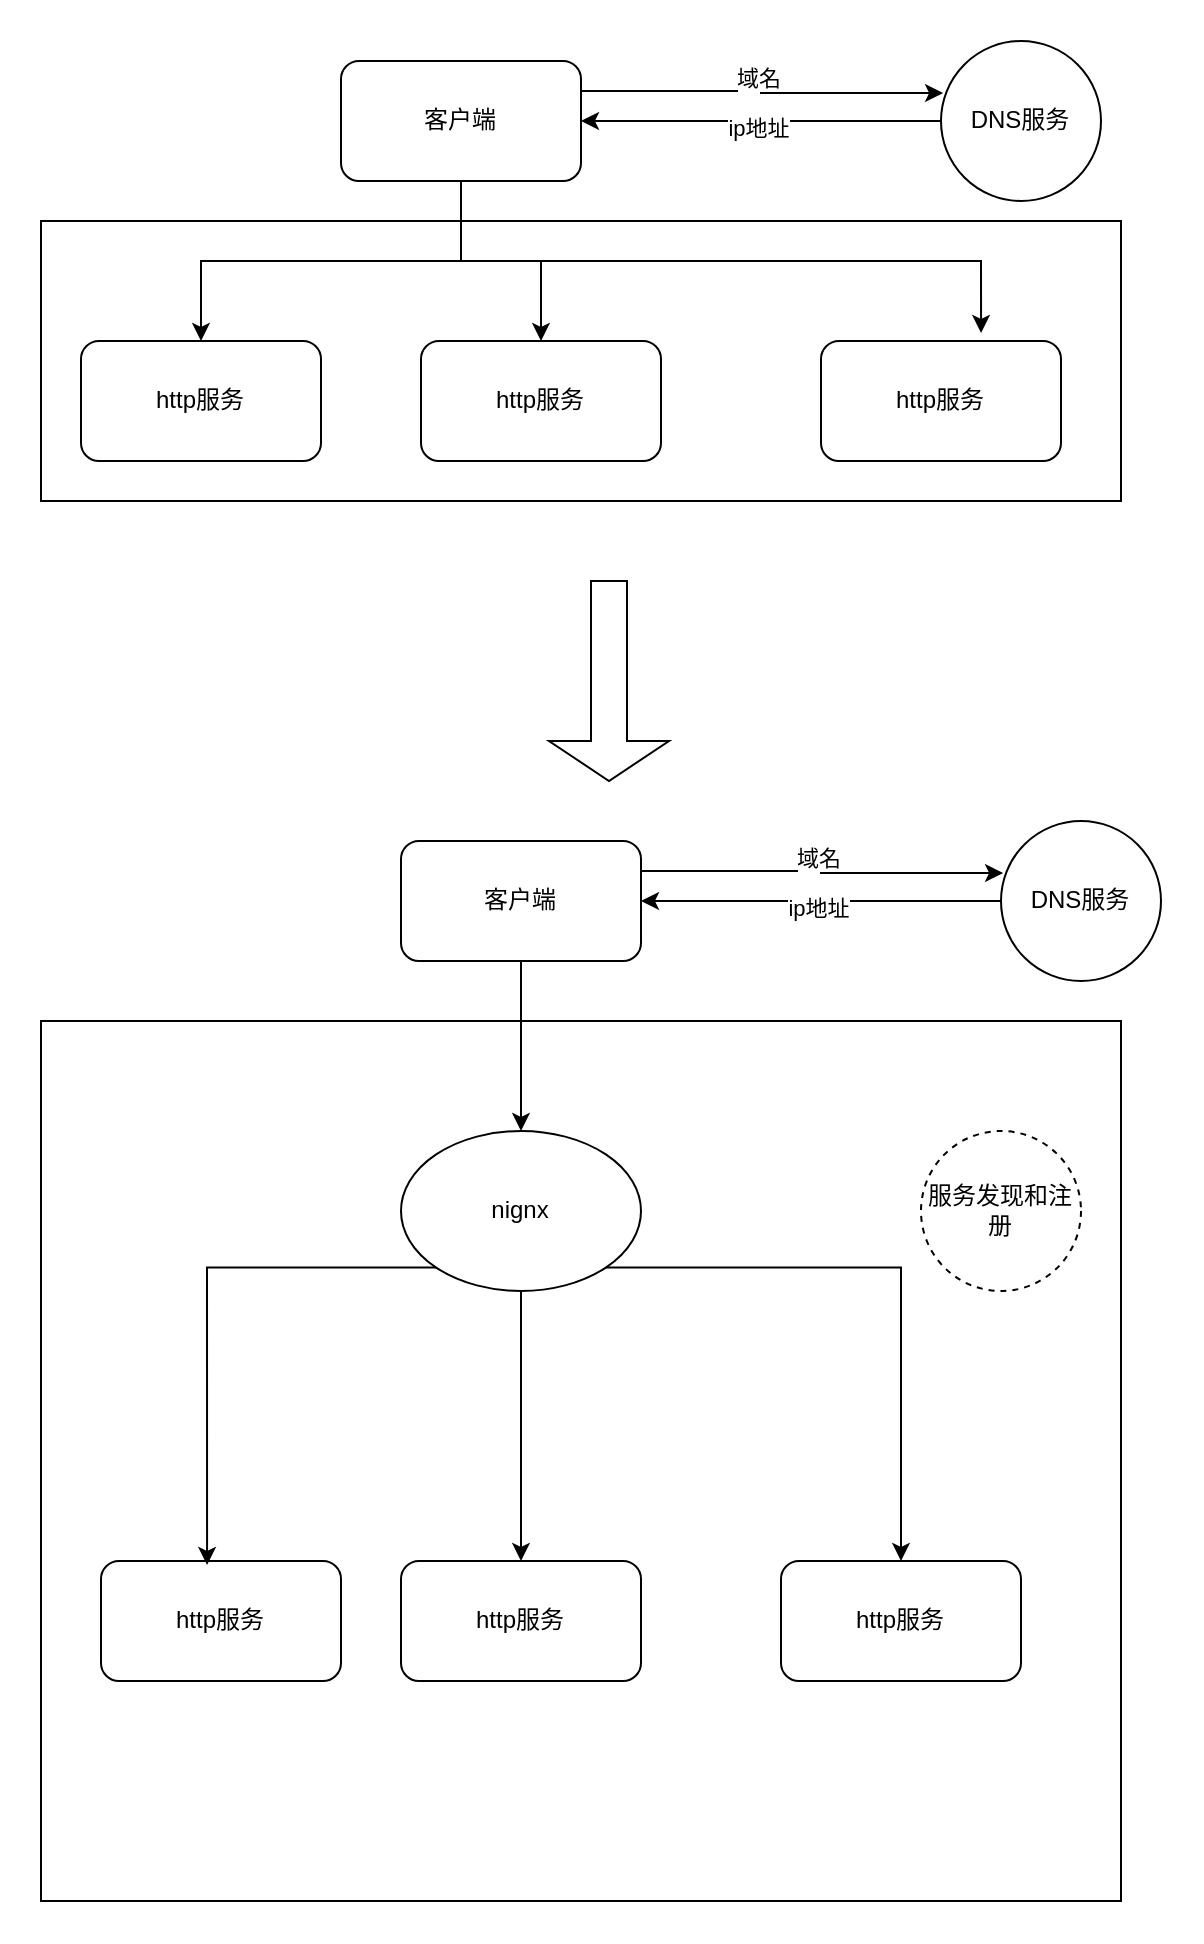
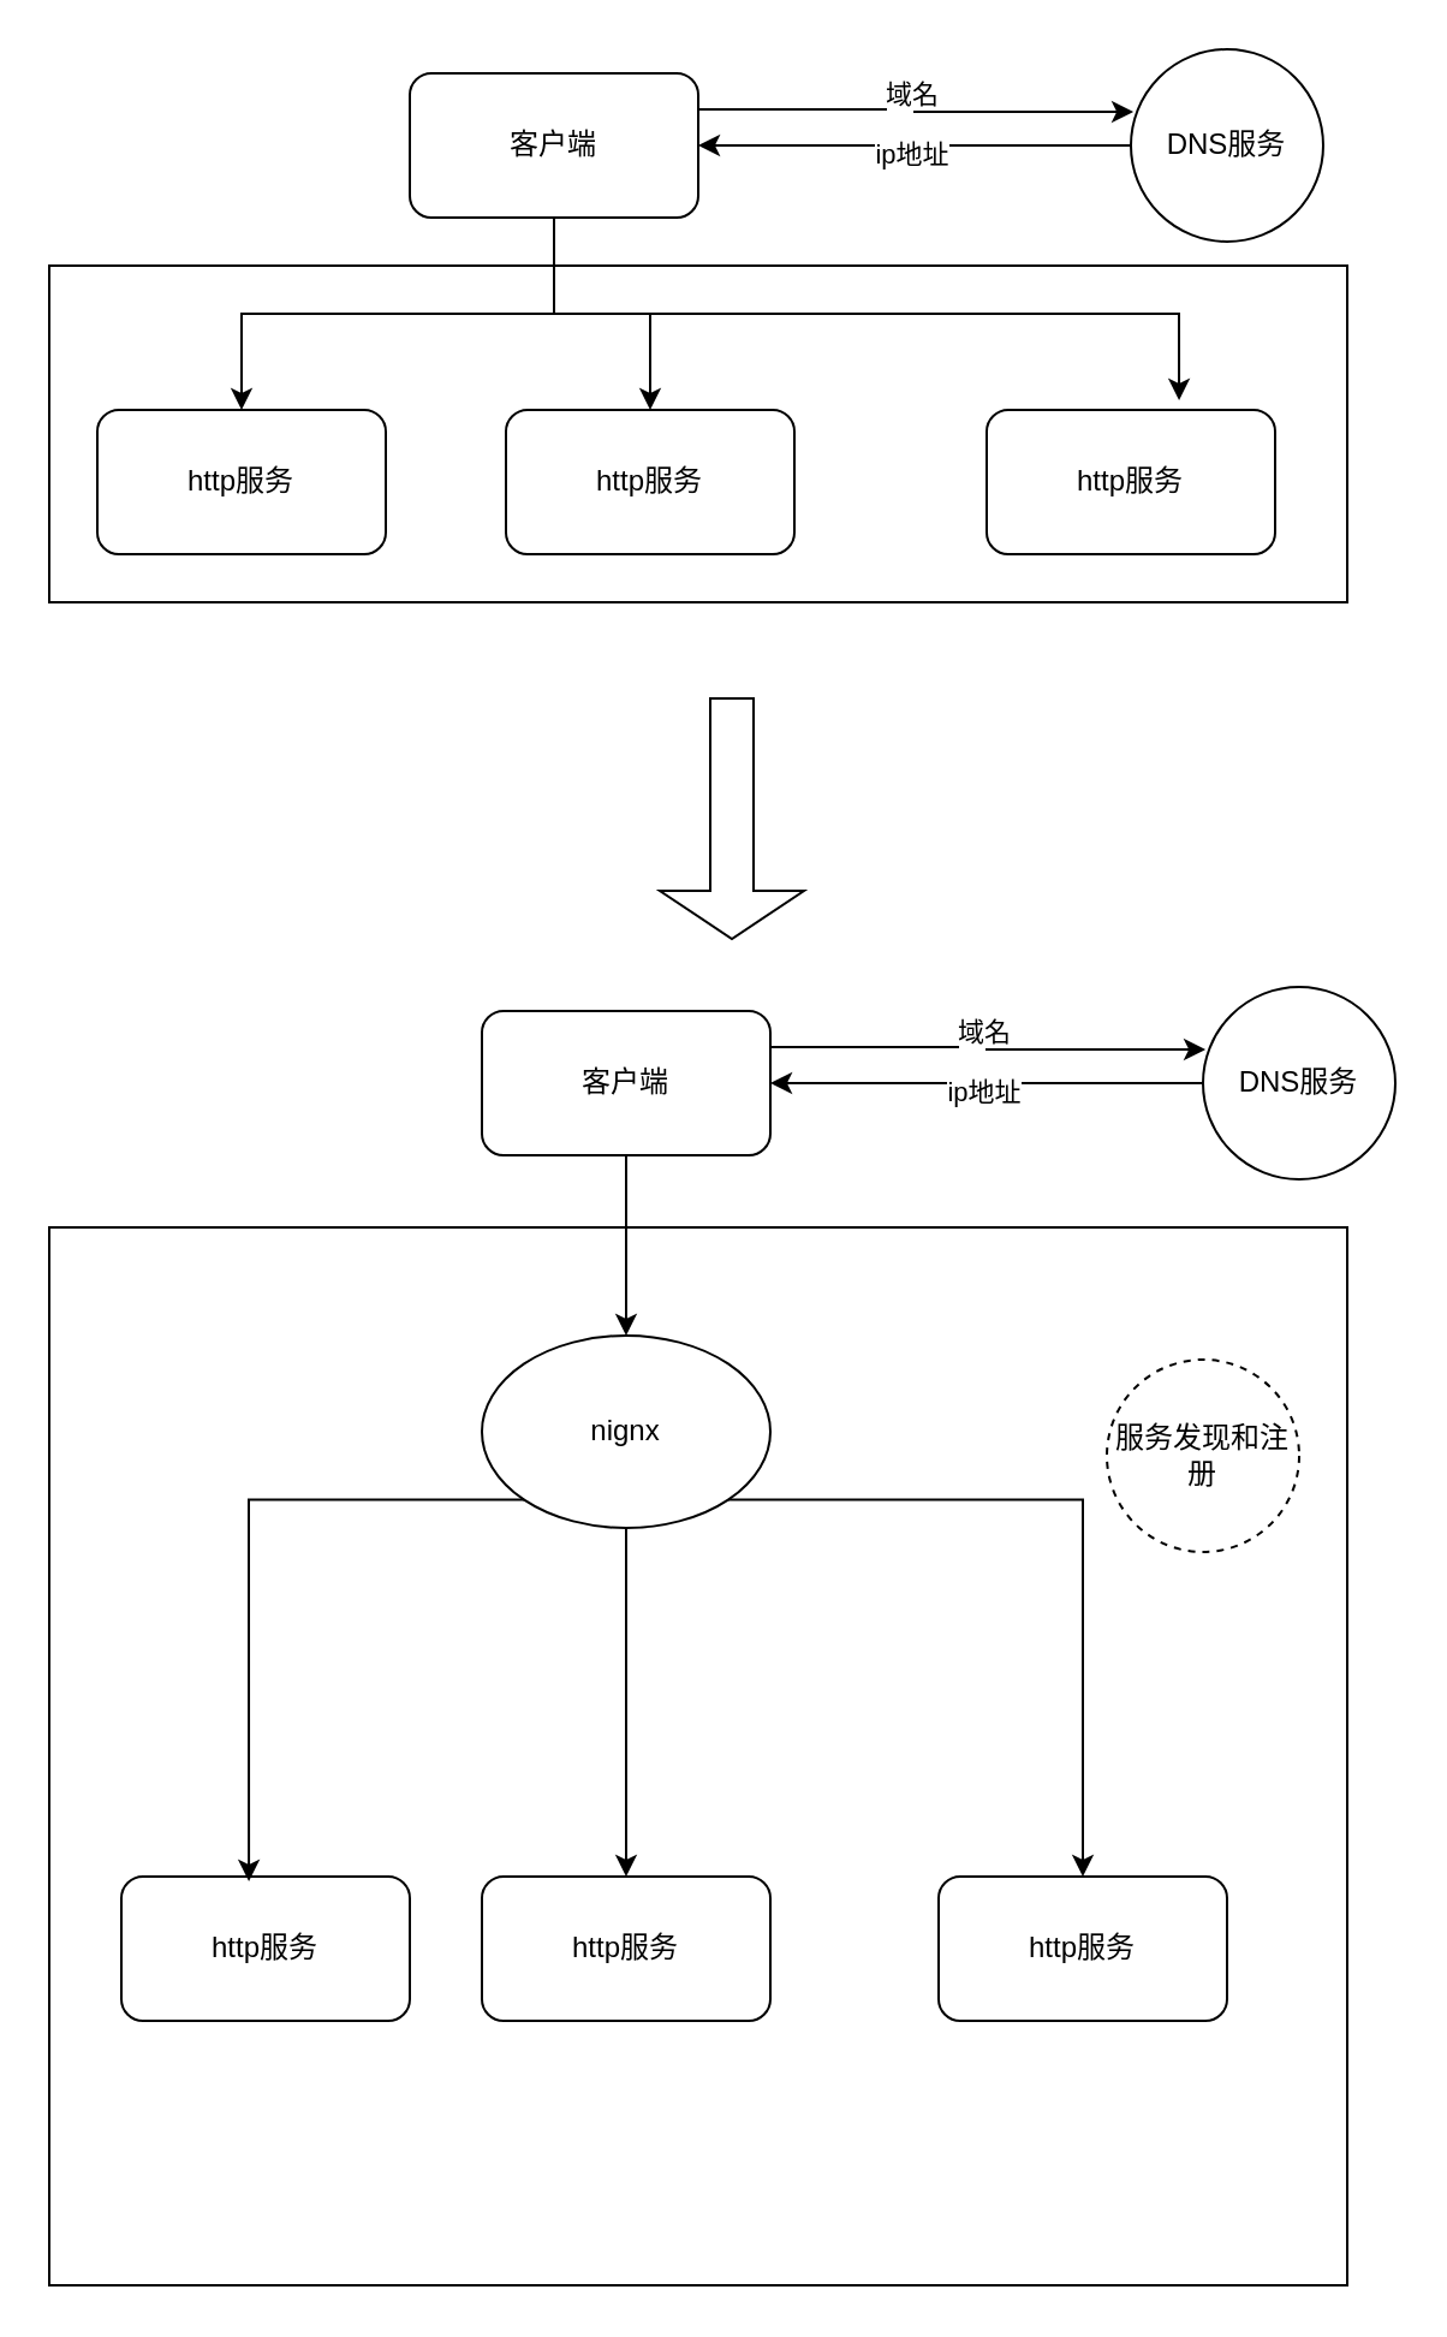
  <mxCell id="0" />
  <mxCell id="1" parent="0" />
  <mxCell id="2" value="" style="rounded=0;whiteSpace=wrap;html=1;" vertex="1" parent="1"><mxGeometry x="20" y="110" width="540" height="140" as="geometry" /></mxCell>
  <mxCell id="3" style="edgeStyle=orthogonalEdgeStyle;rounded=0;orthogonalLoop=1;jettySize=auto;html=1;exitX=0.5;exitY=1;exitDx=0;exitDy=0;entryX=0.5;entryY=0;entryDx=0;entryDy=0;" edge="1" parent="1" source="5" target="11"><mxGeometry relative="1" as="geometry" /></mxCell>
  <mxCell id="4" style="edgeStyle=orthogonalEdgeStyle;rounded=0;orthogonalLoop=1;jettySize=auto;html=1;exitX=0.5;exitY=1;exitDx=0;exitDy=0;entryX=0.5;entryY=0;entryDx=0;entryDy=0;" edge="1" parent="1" source="5" target="12"><mxGeometry relative="1" as="geometry" /></mxCell>
  <mxCell id="5" value="客户端" style="rounded=1;whiteSpace=wrap;html=1;" vertex="1" parent="1"><mxGeometry x="170" y="30" width="120" height="60" as="geometry" /></mxCell>
  <mxCell id="6" style="edgeStyle=orthogonalEdgeStyle;rounded=0;orthogonalLoop=1;jettySize=auto;html=1;exitX=0;exitY=0.5;exitDx=0;exitDy=0;entryX=1;entryY=0.5;entryDx=0;entryDy=0;" edge="1" parent="1" source="8" target="5"><mxGeometry relative="1" as="geometry" /></mxCell>
  <mxCell id="7" value="ip地址" style="edgeLabel;html=1;align=center;verticalAlign=middle;resizable=0;points=[];" vertex="1" connectable="0" parent="6"><mxGeometry x="0.022" y="3" relative="1" as="geometry"><mxPoint as="offset" /></mxGeometry></mxCell>
  <mxCell id="8" value="DNS服务" style="ellipse;whiteSpace=wrap;html=1;aspect=fixed;" vertex="1" parent="1"><mxGeometry x="470" y="20" width="80" height="80" as="geometry" /></mxCell>
  <mxCell id="9" style="edgeStyle=orthogonalEdgeStyle;rounded=0;orthogonalLoop=1;jettySize=auto;html=1;exitX=1;exitY=0.25;exitDx=0;exitDy=0;entryX=0.013;entryY=0.325;entryDx=0;entryDy=0;entryPerimeter=0;" edge="1" parent="1" source="5" target="8"><mxGeometry relative="1" as="geometry" /></mxCell>
  <mxCell id="10" value="域名" style="edgeLabel;html=1;align=center;verticalAlign=middle;resizable=0;points=[];" vertex="1" connectable="0" parent="9"><mxGeometry x="-0.033" y="7" relative="1" as="geometry"><mxPoint as="offset" /></mxGeometry></mxCell>
  <mxCell id="11" value="http服务" style="rounded=1;whiteSpace=wrap;html=1;" vertex="1" parent="1"><mxGeometry x="40" y="170" width="120" height="60" as="geometry" /></mxCell>
  <mxCell id="12" value="http服务" style="rounded=1;whiteSpace=wrap;html=1;" vertex="1" parent="1"><mxGeometry x="210" y="170" width="120" height="60" as="geometry" /></mxCell>
  <mxCell id="13" value="http服务" style="rounded=1;whiteSpace=wrap;html=1;" vertex="1" parent="1"><mxGeometry x="410" y="170" width="120" height="60" as="geometry" /></mxCell>
  <mxCell id="14" style="edgeStyle=orthogonalEdgeStyle;rounded=0;orthogonalLoop=1;jettySize=auto;html=1;exitX=0.5;exitY=1;exitDx=0;exitDy=0;entryX=0.667;entryY=-0.067;entryDx=0;entryDy=0;entryPerimeter=0;" edge="1" parent="1" source="5" target="13"><mxGeometry relative="1" as="geometry" /></mxCell>
  <mxCell id="15" style="edgeStyle=orthogonalEdgeStyle;rounded=0;orthogonalLoop=1;jettySize=auto;html=1;exitX=0.5;exitY=1;exitDx=0;exitDy=0;" edge="1" parent="1" source="2" target="2"><mxGeometry relative="1" as="geometry" /></mxCell>
  <mxCell id="16" value="" style="shape=singleArrow;direction=south;whiteSpace=wrap;html=1;" vertex="1" parent="1"><mxGeometry x="274" y="290" width="60" height="100" as="geometry" /></mxCell>
  <mxCell id="17" value="" style="rounded=0;whiteSpace=wrap;html=1;" vertex="1" parent="1"><mxGeometry x="20" y="510" width="540" height="440" as="geometry" /></mxCell>
  <mxCell id="18" style="edgeStyle=orthogonalEdgeStyle;rounded=0;orthogonalLoop=1;jettySize=auto;html=1;exitX=0.5;exitY=1;exitDx=0;exitDy=0;entryX=0.5;entryY=0;entryDx=0;entryDy=0;" edge="1" parent="1" source="19" target="31"><mxGeometry relative="1" as="geometry" /></mxCell>
  <mxCell id="19" value="客户端" style="rounded=1;whiteSpace=wrap;html=1;" vertex="1" parent="1"><mxGeometry x="200" y="420" width="120" height="60" as="geometry" /></mxCell>
  <mxCell id="20" style="edgeStyle=orthogonalEdgeStyle;rounded=0;orthogonalLoop=1;jettySize=auto;html=1;exitX=0;exitY=0.5;exitDx=0;exitDy=0;entryX=1;entryY=0.5;entryDx=0;entryDy=0;" edge="1" parent="1" source="22" target="19"><mxGeometry relative="1" as="geometry" /></mxCell>
  <mxCell id="21" value="ip地址" style="edgeLabel;html=1;align=center;verticalAlign=middle;resizable=0;points=[];" vertex="1" connectable="0" parent="20"><mxGeometry x="0.022" y="3" relative="1" as="geometry"><mxPoint as="offset" /></mxGeometry></mxCell>
  <mxCell id="22" value="DNS服务" style="ellipse;whiteSpace=wrap;html=1;aspect=fixed;" vertex="1" parent="1"><mxGeometry x="500" y="410" width="80" height="80" as="geometry" /></mxCell>
  <mxCell id="23" style="edgeStyle=orthogonalEdgeStyle;rounded=0;orthogonalLoop=1;jettySize=auto;html=1;exitX=1;exitY=0.25;exitDx=0;exitDy=0;entryX=0.013;entryY=0.325;entryDx=0;entryDy=0;entryPerimeter=0;" edge="1" parent="1" source="19" target="22"><mxGeometry relative="1" as="geometry" /></mxCell>
  <mxCell id="24" value="域名" style="edgeLabel;html=1;align=center;verticalAlign=middle;resizable=0;points=[];" vertex="1" connectable="0" parent="23"><mxGeometry x="-0.033" y="7" relative="1" as="geometry"><mxPoint as="offset" /></mxGeometry></mxCell>
  <mxCell id="25" value="http服务" style="rounded=1;whiteSpace=wrap;html=1;" vertex="1" parent="1"><mxGeometry x="50" y="780" width="120" height="60" as="geometry" /></mxCell>
  <mxCell id="26" value="http服务" style="rounded=1;whiteSpace=wrap;html=1;" vertex="1" parent="1"><mxGeometry x="200" y="780" width="120" height="60" as="geometry" /></mxCell>
  <mxCell id="27" value="http服务" style="rounded=1;whiteSpace=wrap;html=1;" vertex="1" parent="1"><mxGeometry x="390" y="780" width="120" height="60" as="geometry" /></mxCell>
  <mxCell id="28" style="edgeStyle=orthogonalEdgeStyle;rounded=0;orthogonalLoop=1;jettySize=auto;html=1;exitX=0.5;exitY=1;exitDx=0;exitDy=0;" edge="1" parent="1" source="17" target="17"><mxGeometry relative="1" as="geometry" /></mxCell>
  <mxCell id="29" style="edgeStyle=orthogonalEdgeStyle;rounded=0;orthogonalLoop=1;jettySize=auto;html=1;exitX=0.5;exitY=1;exitDx=0;exitDy=0;entryX=0.5;entryY=0;entryDx=0;entryDy=0;" edge="1" parent="1" source="31" target="26"><mxGeometry relative="1" as="geometry" /></mxCell>
  <mxCell id="30" style="edgeStyle=orthogonalEdgeStyle;rounded=0;orthogonalLoop=1;jettySize=auto;html=1;exitX=1;exitY=1;exitDx=0;exitDy=0;" edge="1" parent="1" source="31" target="27"><mxGeometry relative="1" as="geometry" /></mxCell>
- <mxCell id="31" value="nignx" style="ellipse;whiteSpace=wrap;html=1;" vertex="1" parent="1"><mxGeometry x="200" y="565" width="120" height="80" as="geometry" /></mxCell>
+ <mxCell id="31" value="nignx" style="ellipse;whiteSpace=wrap;html=1;" vertex="1" parent="1"><mxGeometry x="200" y="555" width="120" height="80" as="geometry" /></mxCell>
  <mxCell id="32" style="edgeStyle=orthogonalEdgeStyle;rounded=0;orthogonalLoop=1;jettySize=auto;html=1;exitX=0;exitY=1;exitDx=0;exitDy=0;entryX=0.442;entryY=0.033;entryDx=0;entryDy=0;entryPerimeter=0;" edge="1" parent="1" source="31" target="25"><mxGeometry relative="1" as="geometry" /></mxCell>
  <mxCell id="33" value="服务发现和注册" style="ellipse;whiteSpace=wrap;html=1;aspect=fixed;dashed=1;" vertex="1" parent="1"><mxGeometry x="460" y="565" width="80" height="80" as="geometry" /></mxCell>
